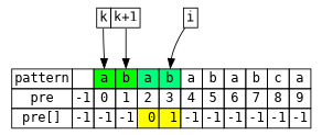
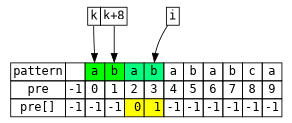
  digraph {
    node [fontname="Monaco, Consolas" shape=plaintext]
    edge [tailport=f0]
    n1 [height=.1 label=<     <TABLE BORDER="0" CELLBORDER="1" CELLSPACING="0">     <TR>     <TD PORT="f0">pattern</TD>     <TD PORT="f1"> </TD>     <TD PORT="f2" bgcolor="green">a</TD>     <TD PORT="f3" bgcolor="green">b</TD>     <TD PORT="f4" bgcolor="SpringGreen">a</TD>       <TD PORT="f5" bgcolor="SpringGreen">b</TD>     <TD PORT="f6">a</TD>     <TD PORT="f7">b</TD>     <TD PORT="f8">a</TD>     <TD PORT="f9">b</TD>     <TD PORT="f10">c</TD>     <TD PORT="f11">a</TD>     </TR>     <TR>     <TD PORT="f20">pre</TD>     <TD PORT="f21">-1</TD>     <TD PORT="f22">0</TD>     <TD PORT="f23">1</TD>     <TD PORT="f24">2</TD>       <TD PORT="f25">3</TD>     <TD PORT="f26">4</TD>     <TD PORT="f27">5</TD>     <TD PORT="f28">6</TD>     <TD PORT="f29">7</TD>     <TD PORT="f30">8</TD>     <TD PORT="f31">9</TD>     </TR>     <TR>     <TD PORT="f40">pre[]</TD>     <TD PORT="f41">-1</TD>     <TD PORT="f42">-1</TD>     <TD PORT="f43">-1</TD>     <TD PORT="f44" bgcolor="yellow"> 0</TD>       <TD PORT="f45" bgcolor="yellow"> 1</TD>     <TD PORT="f46">-1</TD>     <TD PORT="f47">-1</TD>     <TD PORT="f48">-1</TD>     <TD PORT="f49">-1</TD>     <TD PORT="f50">-1</TD>     <TD PORT="f51">-1</TD>     </TR>                 </TABLE>>]
-   n2 [height=.1 label=<     <TABLE BORDER="0" CELLBORDER="1" CELLSPACING="0">     <TR>     <TD PORT="f0">k</TD>     <TD PORT="f1">k+1</TD>         </TR>     </TABLE>>]
+   n2 [height=.1 label=<     <TABLE BORDER="0" CELLBORDER="1" CELLSPACING="0">     <TR>     <TD PORT="f0">k</TD>     <TD PORT="f1">k+8</TD>         </TR>     </TABLE>>]
    n3 [height=.1 label=<     <TABLE BORDER="0" CELLBORDER="1" CELLSPACING="0">     <TR>     <TD PORT="f0">i</TD>     </TR>     </TABLE>>]
    n2 -> n1 [headport=f2]
    n2 -> n1 [headport=f3 tailport=f1]
    n3 -> n1 [headport=f5]
  }
